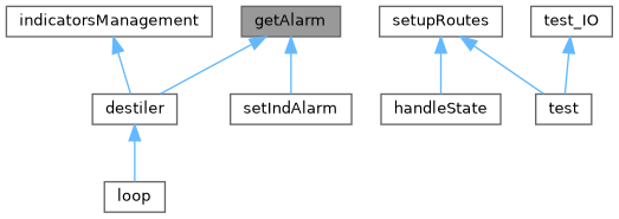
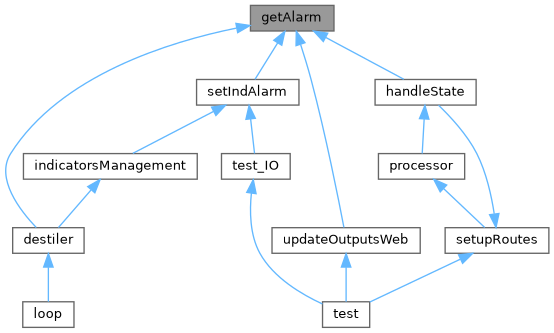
  digraph {
    rankdir=TB
    node [color=grey40 fillcolor=white fontname=Helvetica fontsize=10 shape=box style=filled]
    edge [color=steelblue1 dir=back fontname=Helvetica fontsize=10 labelfontname=Helvetica labelfontsize=10 style=solid]
    n1 [color=gray40 fillcolor=grey60 fontcolor=black height=0.2 label=getAlarm width=0.4]
    n2 [height=0.2 label=destiler width=0.4]
    n3 [height=0.2 label=handleState width=0.4]
    n4 [height=0.2 label=setIndAlarm width=0.4]
+   n5 [height=0.2 label=updateOutputsWeb width=0.4]
    n6 [height=0.2 label=loop width=0.4]
+   n7 [height=0.2 label=processor width=0.4]
    n8 [height=0.2 label=indicatorsManagement width=0.4]
    n9 [height=0.2 label=test_IO width=0.4]
    n10 [height=0.2 label=test width=0.4]
    n11 [height=0.2 label=setupRoutes width=0.4]
    n1 -> n2
+   n1 -> n3
    n1 -> n4
+   n1 -> n5
    n2 -> n6
+   n3 -> n7
+   n4 -> n8
+   n4 -> n9
+   n5 -> n10
+   n7 -> n11
    n8 -> n2
    n9 -> n10
    n11 -> n3
    n11 -> n10
  }
